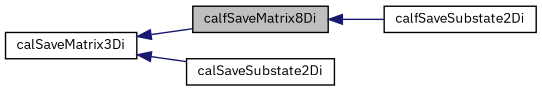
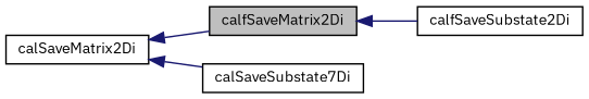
  digraph {
    fontname="IBM Plex Sans"
    rankdir=LR
    node [color=black fillcolor=white fontname="IBM Plex Sans" fontsize=10 shape=record style=filled]
    edge [color=midnightblue dir=back fontname="IBM Plex Sans" fontsize=10 labelfontname=Helvetica labelfontsize=10 style=solid]
-   n1 [fillcolor=grey75 fontcolor=black height=0.2 label=calfSaveMatrix8Di width=0.4]
+   n1 [fillcolor=grey75 fontcolor=black height=0.2 label=calfSaveMatrix2Di width=0.4]
    n2 [height=0.2 label=calfSaveSubstate2Di width=0.4]
-   n3 [height=0.2 label=calSaveMatrix3Di width=0.4]
-   n4 [height=0.2 label=calSaveSubstate2Di width=0.4]
+   n3 [height=0.2 label=calSaveMatrix2Di width=0.4]
+   n4 [height=0.2 label=calSaveSubstate7Di width=0.4]
    n1 -> n2
    n3 -> n1
    n3 -> n4
  }
